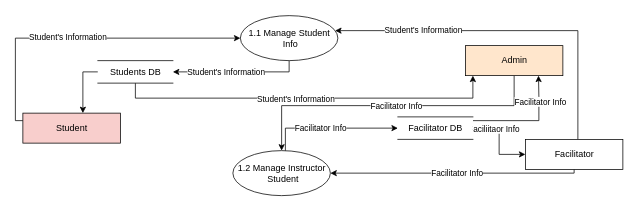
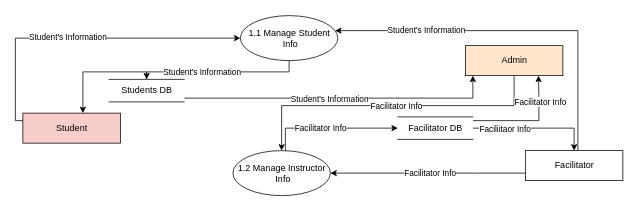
  <mxCell id="0" />
  <mxCell id="1" parent="0" />
  <mxCell id="2" style="edgeStyle=orthogonalEdgeStyle;rounded=0;orthogonalLoop=1;jettySize=auto;html=1;" parent="1" source="4" target="22" edge="1"><mxGeometry relative="1" as="geometry"><Array as="points"><mxPoint x="385" y="95" /></Array></mxGeometry></mxCell>
  <mxCell id="3" value="Student's Information" style="edgeLabel;html=1;align=center;verticalAlign=middle;resizable=0;points=[];" parent="2" vertex="1" connectable="0"><mxGeometry x="0.4" y="2" relative="1" as="geometry"><mxPoint x="19" y="-2" as="offset" /></mxGeometry></mxCell>
  <mxCell id="4" value="1.1 Manage Student&lt;br&gt;&amp;nbsp;Info" style="shape=ellipse;html=1;dashed=0;whitespace=wrap;perimeter=ellipsePerimeter;" parent="1" vertex="1"><mxGeometry x="320" y="20" width="130" height="60" as="geometry" /></mxCell>
  <mxCell id="5" style="edgeStyle=orthogonalEdgeStyle;rounded=0;orthogonalLoop=1;jettySize=auto;html=1;" parent="1" source="7" target="27" edge="1"><mxGeometry relative="1" as="geometry"><Array as="points"><mxPoint x="380" y="170" /></Array></mxGeometry></mxCell>
  <mxCell id="6" value="Facilitator Info" style="edgeLabel;html=1;align=center;verticalAlign=middle;resizable=0;points=[];" parent="5" vertex="1" connectable="0"><mxGeometry x="-0.144" y="1" relative="1" as="geometry"><mxPoint as="offset" /></mxGeometry></mxCell>
- <mxCell id="7" value="1.2 Manage Instructor&lt;br&gt;&amp;nbsp;Student" style="shape=ellipse;html=1;dashed=0;whitespace=wrap;perimeter=ellipsePerimeter;" parent="1" vertex="1"><mxGeometry x="310" y="200" width="130" height="60" as="geometry" /></mxCell>
+ <mxCell id="7" value="1.2 Manage Instructor&lt;br&gt;&amp;nbsp;Info" style="shape=ellipse;html=1;dashed=0;whitespace=wrap;perimeter=ellipsePerimeter;" parent="1" vertex="1"><mxGeometry x="310" y="200" width="130" height="60" as="geometry" /></mxCell>
  <mxCell id="8" style="edgeStyle=orthogonalEdgeStyle;rounded=0;orthogonalLoop=1;jettySize=auto;html=1;" parent="1" source="10" target="4" edge="1"><mxGeometry relative="1" as="geometry"><Array as="points"><mxPoint x="20" y="160" /><mxPoint x="20" y="50" /></Array></mxGeometry></mxCell>
  <mxCell id="9" value="Student's Information" style="edgeLabel;html=1;align=center;verticalAlign=middle;resizable=0;points=[];" parent="8" vertex="1" connectable="0"><mxGeometry x="-0.1" y="2" relative="1" as="geometry"><mxPoint as="offset" /></mxGeometry></mxCell>
  <mxCell id="10" value="Student" style="html=1;dashed=0;whitespace=wrap;fillColor=#f8cecc;" parent="1" vertex="1"><mxGeometry x="30" y="150" width="130" height="40" as="geometry" /></mxCell>
  <mxCell id="11" style="edgeStyle=orthogonalEdgeStyle;rounded=0;orthogonalLoop=1;jettySize=auto;html=1;" parent="1" source="15" target="4" edge="1"><mxGeometry relative="1" as="geometry"><Array as="points"><mxPoint x="770" y="40" /></Array></mxGeometry></mxCell>
  <mxCell id="12" value="Student's Information" style="edgeLabel;html=1;align=center;verticalAlign=middle;resizable=0;points=[];" parent="11" vertex="1" connectable="0"><mxGeometry x="0.501" y="-1" relative="1" as="geometry"><mxPoint as="offset" /></mxGeometry></mxCell>
  <mxCell id="13" style="edgeStyle=orthogonalEdgeStyle;rounded=0;orthogonalLoop=1;jettySize=auto;html=1;" parent="1" source="15" target="7" edge="1"><mxGeometry relative="1" as="geometry"><Array as="points"><mxPoint x="630" y="230" /><mxPoint x="630" y="230" /></Array></mxGeometry></mxCell>
  <mxCell id="14" value="Facilitator Info" style="edgeLabel;html=1;align=center;verticalAlign=middle;resizable=0;points=[];" parent="13" vertex="1" connectable="0"><mxGeometry x="-0.019" y="-4" relative="1" as="geometry"><mxPoint y="3" as="offset" /></mxGeometry></mxCell>
- <mxCell id="15" value="Facilitator" style="html=1;dashed=0;whitespace=wrap;" parent="1" vertex="1"><mxGeometry x="700" y="185" width="130" height="40" as="geometry" /></mxCell>
+ <mxCell id="15" value="Facilitator" style="html=1;dashed=0;whitespace=wrap;" parent="1" vertex="1"><mxGeometry x="700" y="200" width="130" height="40" as="geometry" /></mxCell>
  <mxCell id="16" style="edgeStyle=orthogonalEdgeStyle;rounded=0;orthogonalLoop=1;jettySize=auto;html=1;" parent="1" source="18" target="7" edge="1"><mxGeometry relative="1" as="geometry"><Array as="points"><mxPoint x="685" y="140" /><mxPoint x="375" y="140" /></Array></mxGeometry></mxCell>
  <mxCell id="17" value="Facilitator Info" style="edgeLabel;html=1;align=center;verticalAlign=middle;resizable=0;points=[];" parent="16" vertex="1" connectable="0"><mxGeometry x="-0.839" y="2" relative="1" as="geometry"><mxPoint x="-160" y="7" as="offset" /></mxGeometry></mxCell>
  <mxCell id="18" value="Admin" style="html=1;dashed=0;whitespace=wrap;fillColor=#ffe6cc;" parent="1" vertex="1"><mxGeometry x="620" y="60" width="130" height="40" as="geometry" /></mxCell>
  <mxCell id="19" value="" style="edgeStyle=orthogonalEdgeStyle;rounded=0;orthogonalLoop=1;jettySize=auto;html=1;" parent="1" source="22" target="10" edge="1"><mxGeometry relative="1" as="geometry"><Array as="points"><mxPoint x="110" y="95" /></Array></mxGeometry></mxCell>
  <mxCell id="20" style="edgeStyle=orthogonalEdgeStyle;rounded=0;orthogonalLoop=1;jettySize=auto;html=1;" parent="1" source="22" target="18" edge="1"><mxGeometry relative="1" as="geometry"><Array as="points"><mxPoint x="180" y="130" /><mxPoint x="630" y="130" /></Array></mxGeometry></mxCell>
  <mxCell id="21" value="Student's Information" style="edgeLabel;html=1;align=center;verticalAlign=middle;resizable=0;points=[];" parent="20" vertex="1" connectable="0"><mxGeometry x="-0.068" relative="1" as="geometry"><mxPoint as="offset" /></mxGeometry></mxCell>
- <mxCell id="22" value="Students DB" style="html=1;dashed=0;whitespace=wrap;shape=partialRectangle;right=0;left=0;" parent="1" vertex="1"><mxGeometry x="130" y="80" width="100" height="30" as="geometry" /></mxCell>
+ <mxCell id="22" value="Students DB" style="html=1;dashed=0;whitespace=wrap;shape=partialRectangle;right=0;left=0;" parent="1" vertex="1"><mxGeometry x="145" y="105" width="100" height="30" as="geometry" /></mxCell>
  <mxCell id="23" style="edgeStyle=orthogonalEdgeStyle;rounded=0;orthogonalLoop=1;jettySize=auto;html=1;" parent="1" source="27" target="15" edge="1"><mxGeometry relative="1" as="geometry" /></mxCell>
  <mxCell id="24" value="Faciliitaor Info" style="edgeLabel;html=1;align=center;verticalAlign=middle;resizable=0;points=[];" parent="23" vertex="1" connectable="0"><mxGeometry x="-0.491" relative="1" as="geometry"><mxPoint as="offset" /></mxGeometry></mxCell>
  <mxCell id="25" style="edgeStyle=orthogonalEdgeStyle;rounded=0;orthogonalLoop=1;jettySize=auto;html=1;entryX=0.75;entryY=1;entryDx=0;entryDy=0;" parent="1" source="27" target="18" edge="1"><mxGeometry relative="1" as="geometry"><Array as="points"><mxPoint x="718" y="160" /><mxPoint x="718" y="128" /></Array></mxGeometry></mxCell>
  <mxCell id="26" value="Facilitator Info" style="edgeLabel;html=1;align=center;verticalAlign=middle;resizable=0;points=[];" parent="25" vertex="1" connectable="0"><mxGeometry x="0.54" y="-1" relative="1" as="geometry"><mxPoint as="offset" /></mxGeometry></mxCell>
  <mxCell id="27" value="Facilitator DB" style="html=1;dashed=0;whitespace=wrap;shape=partialRectangle;right=0;left=0;" parent="1" vertex="1"><mxGeometry x="530" y="155" width="100" height="30" as="geometry" /></mxCell>
